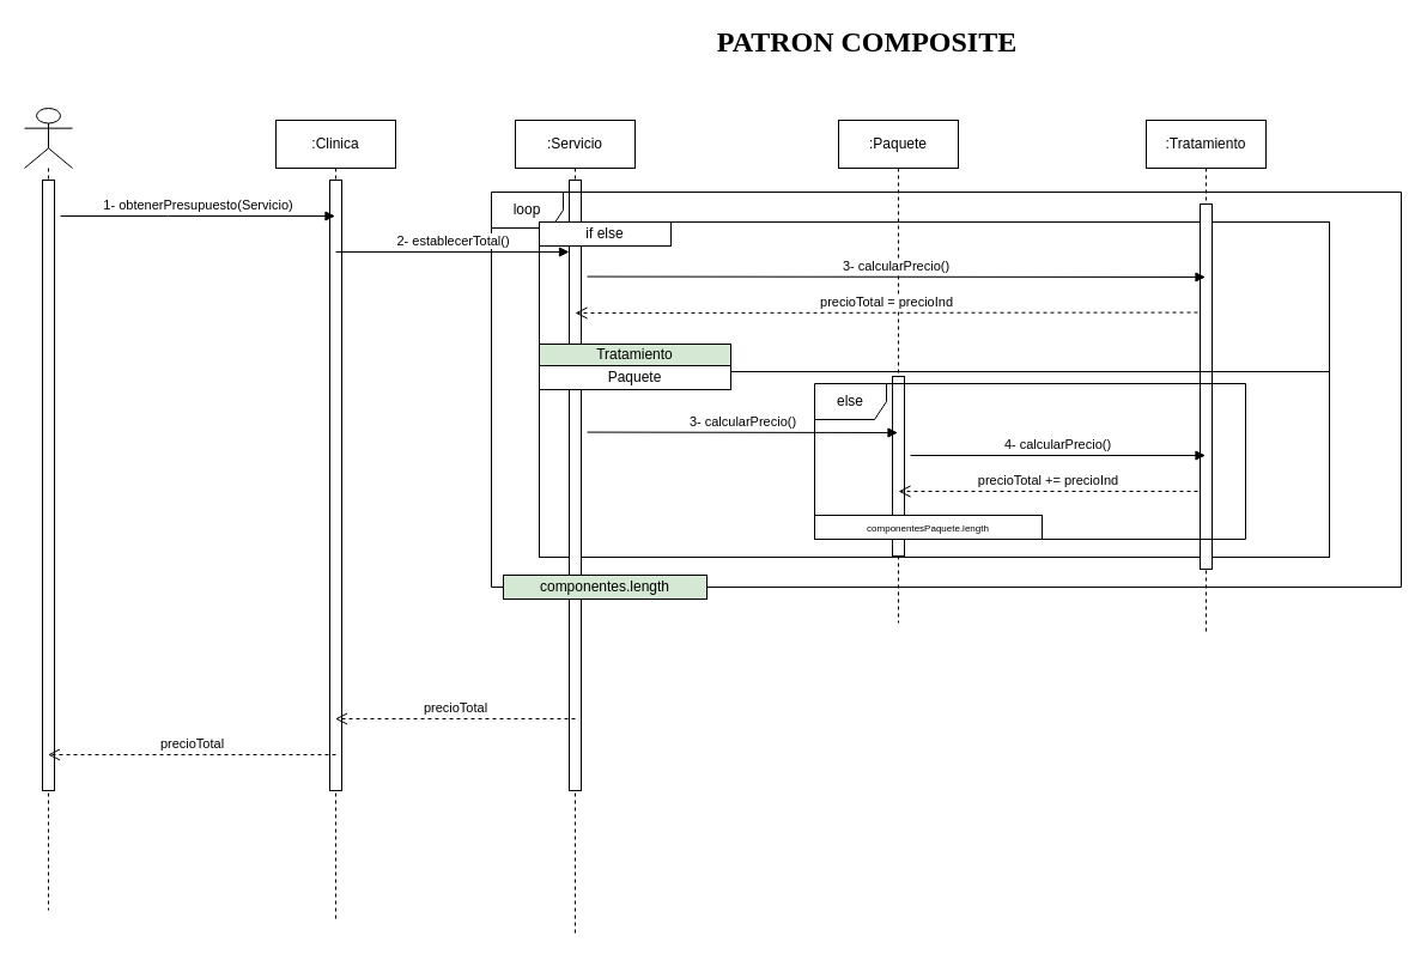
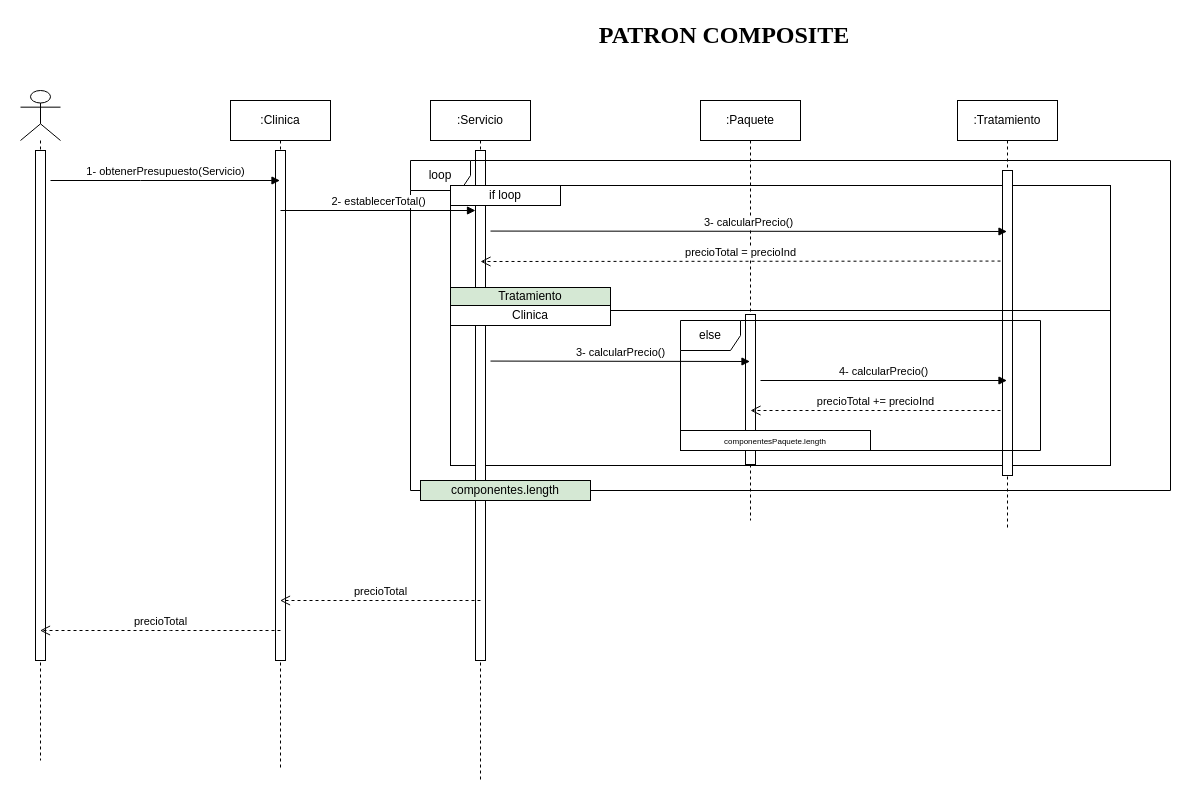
  <mxCell id="0" />
  <mxCell id="1" parent="0" />
  <mxCell id="2" value="" style="html=1;whiteSpace=wrap;" vertex="1" parent="1"><mxGeometry x="450" y="185" width="660" height="280" as="geometry" /></mxCell>
  <mxCell id="3" value="&lt;h1&gt;&lt;font face=&quot;Comic Sans MS&quot;&gt;PATRON COMPOSITE&lt;/font&gt;&lt;/h1&gt;" style="text;html=1;strokeColor=none;fillColor=none;align=center;verticalAlign=middle;whiteSpace=wrap;rounded=0;" vertex="1" parent="1"><mxGeometry x="549" y="20" width="350" height="30" as="geometry" /></mxCell>
  <mxCell id="4" value=":Clinica" style="shape=umlLifeline;perimeter=lifelinePerimeter;whiteSpace=wrap;html=1;container=1;dropTarget=0;collapsible=0;recursiveResize=0;outlineConnect=0;portConstraint=eastwest;newEdgeStyle={&quot;edgeStyle&quot;:&quot;elbowEdgeStyle&quot;,&quot;elbow&quot;:&quot;vertical&quot;,&quot;curved&quot;:0,&quot;rounded&quot;:0};" vertex="1" parent="1"><mxGeometry x="230" y="100" width="100" height="670" as="geometry" /></mxCell>
  <mxCell id="5" value="" style="html=1;points=[];perimeter=orthogonalPerimeter;outlineConnect=0;targetShapes=umlLifeline;portConstraint=eastwest;newEdgeStyle={&quot;edgeStyle&quot;:&quot;elbowEdgeStyle&quot;,&quot;elbow&quot;:&quot;vertical&quot;,&quot;curved&quot;:0,&quot;rounded&quot;:0};" vertex="1" parent="4"><mxGeometry x="45" y="50" width="10" height="510" as="geometry" /></mxCell>
  <mxCell id="6" value="" style="shape=umlLifeline;perimeter=lifelinePerimeter;whiteSpace=wrap;html=1;container=1;dropTarget=0;collapsible=0;recursiveResize=0;outlineConnect=0;portConstraint=eastwest;newEdgeStyle={&quot;edgeStyle&quot;:&quot;elbowEdgeStyle&quot;,&quot;elbow&quot;:&quot;vertical&quot;,&quot;curved&quot;:0,&quot;rounded&quot;:0};participant=umlActor;size=50;" vertex="1" parent="1"><mxGeometry x="20" y="90" width="40" height="670" as="geometry" /></mxCell>
  <mxCell id="7" value="" style="html=1;points=[];perimeter=orthogonalPerimeter;outlineConnect=0;targetShapes=umlLifeline;portConstraint=eastwest;newEdgeStyle={&quot;edgeStyle&quot;:&quot;elbowEdgeStyle&quot;,&quot;elbow&quot;:&quot;vertical&quot;,&quot;curved&quot;:0,&quot;rounded&quot;:0};" vertex="1" parent="6"><mxGeometry x="15" y="60" width="10" height="510" as="geometry" /></mxCell>
  <mxCell id="8" value="1- obtenerPresupuesto(Servicio)" style="html=1;verticalAlign=bottom;endArrow=block;edgeStyle=elbowEdgeStyle;elbow=vertical;curved=0;rounded=0;" edge="1" parent="1" target="4"><mxGeometry width="80" relative="1" as="geometry"><mxPoint x="50" y="180" as="sourcePoint" /><mxPoint x="190" y="180" as="targetPoint" /></mxGeometry></mxCell>
  <mxCell id="9" value=":Servicio" style="shape=umlLifeline;perimeter=lifelinePerimeter;whiteSpace=wrap;html=1;container=1;dropTarget=0;collapsible=0;recursiveResize=0;outlineConnect=0;portConstraint=eastwest;newEdgeStyle={&quot;edgeStyle&quot;:&quot;elbowEdgeStyle&quot;,&quot;elbow&quot;:&quot;vertical&quot;,&quot;curved&quot;:0,&quot;rounded&quot;:0};" vertex="1" parent="1"><mxGeometry x="430" y="100" width="100" height="680" as="geometry" /></mxCell>
  <mxCell id="10" value="" style="html=1;points=[];perimeter=orthogonalPerimeter;outlineConnect=0;targetShapes=umlLifeline;portConstraint=eastwest;newEdgeStyle={&quot;edgeStyle&quot;:&quot;elbowEdgeStyle&quot;,&quot;elbow&quot;:&quot;vertical&quot;,&quot;curved&quot;:0,&quot;rounded&quot;:0};" vertex="1" parent="9"><mxGeometry x="45" y="50" width="10" height="510" as="geometry" /></mxCell>
  <mxCell id="11" value=":Paquete" style="shape=umlLifeline;perimeter=lifelinePerimeter;whiteSpace=wrap;html=1;container=1;dropTarget=0;collapsible=0;recursiveResize=0;outlineConnect=0;portConstraint=eastwest;newEdgeStyle={&quot;edgeStyle&quot;:&quot;elbowEdgeStyle&quot;,&quot;elbow&quot;:&quot;vertical&quot;,&quot;curved&quot;:0,&quot;rounded&quot;:0};" vertex="1" parent="1"><mxGeometry x="700" y="100" width="100" height="420" as="geometry" /></mxCell>
  <mxCell id="12" value="" style="html=1;points=[];perimeter=orthogonalPerimeter;outlineConnect=0;targetShapes=umlLifeline;portConstraint=eastwest;newEdgeStyle={&quot;edgeStyle&quot;:&quot;elbowEdgeStyle&quot;,&quot;elbow&quot;:&quot;vertical&quot;,&quot;curved&quot;:0,&quot;rounded&quot;:0};" vertex="1" parent="11"><mxGeometry x="45" y="214" width="10" height="150" as="geometry" /></mxCell>
  <mxCell id="13" value=":Tratamiento" style="shape=umlLifeline;perimeter=lifelinePerimeter;whiteSpace=wrap;html=1;container=1;dropTarget=0;collapsible=0;recursiveResize=0;outlineConnect=0;portConstraint=eastwest;newEdgeStyle={&quot;edgeStyle&quot;:&quot;elbowEdgeStyle&quot;,&quot;elbow&quot;:&quot;vertical&quot;,&quot;curved&quot;:0,&quot;rounded&quot;:0};" vertex="1" parent="1"><mxGeometry x="957" y="100" width="100" height="430" as="geometry" /></mxCell>
  <mxCell id="14" value="" style="html=1;points=[];perimeter=orthogonalPerimeter;outlineConnect=0;targetShapes=umlLifeline;portConstraint=eastwest;newEdgeStyle={&quot;edgeStyle&quot;:&quot;elbowEdgeStyle&quot;,&quot;elbow&quot;:&quot;vertical&quot;,&quot;curved&quot;:0,&quot;rounded&quot;:0};" vertex="1" parent="13"><mxGeometry x="45" y="70" width="10" height="305" as="geometry" /></mxCell>
  <mxCell id="15" value="loop" style="shape=umlFrame;whiteSpace=wrap;html=1;pointerEvents=0;" vertex="1" parent="1"><mxGeometry x="410" y="160" width="760" height="330" as="geometry" /></mxCell>
  <mxCell id="16" value="&lt;div&gt;&lt;font style=&quot;font-size: 8px;&quot;&gt;componentesPaquete.length&lt;/font&gt;&lt;/div&gt;" style="html=1;whiteSpace=wrap;" vertex="1" parent="1"><mxGeometry x="680" y="430" width="190" height="20" as="geometry" /></mxCell>
  <mxCell id="17" value="" style="line;strokeWidth=1;fillColor=none;align=left;verticalAlign=middle;spacingTop=-1;spacingLeft=3;spacingRight=3;rotatable=0;labelPosition=right;points=[];portConstraint=eastwest;strokeColor=inherit;" vertex="1" parent="1"><mxGeometry x="450" y="306" width="660" height="8" as="geometry" /></mxCell>
- <mxCell id="18" value="Paquete" style="html=1;whiteSpace=wrap;" vertex="1" parent="1"><mxGeometry x="450" y="305" width="160" height="20" as="geometry" /></mxCell>
+ <mxCell id="18" value="Clinica" style="html=1;whiteSpace=wrap;" vertex="1" parent="1"><mxGeometry x="450" y="305" width="160" height="20" as="geometry" /></mxCell>
  <mxCell id="19" value="Tratamiento" style="html=1;whiteSpace=wrap;fillColor=#d5e8d4;" vertex="1" parent="1"><mxGeometry x="450" y="287" width="160" height="18" as="geometry" /></mxCell>
  <mxCell id="20" value="precioTotal" style="html=1;verticalAlign=bottom;endArrow=open;dashed=1;endSize=8;edgeStyle=elbowEdgeStyle;elbow=vertical;curved=0;rounded=0;" edge="1" parent="1" target="4"><mxGeometry relative="1" as="geometry"><mxPoint x="480" y="600" as="sourcePoint" /><mxPoint x="400" y="600" as="targetPoint" /></mxGeometry></mxCell>
- <mxCell id="21" value="if else" style="html=1;whiteSpace=wrap;" vertex="1" parent="1"><mxGeometry x="450" y="185" width="110" height="20" as="geometry" /></mxCell>
+ <mxCell id="21" value="if loop" style="html=1;whiteSpace=wrap;" vertex="1" parent="1"><mxGeometry x="450" y="185" width="110" height="20" as="geometry" /></mxCell>
  <mxCell id="22" value="2- establecerTotal()" style="html=1;verticalAlign=bottom;endArrow=block;edgeStyle=elbowEdgeStyle;elbow=vertical;curved=0;rounded=0;" edge="1" parent="1" target="10"><mxGeometry width="80" relative="1" as="geometry"><mxPoint x="280" y="210" as="sourcePoint" /><mxPoint x="360" y="210" as="targetPoint" /></mxGeometry></mxCell>
  <mxCell id="23" value="3- calcularPrecio()" style="html=1;verticalAlign=bottom;endArrow=block;edgeStyle=elbowEdgeStyle;elbow=vertical;curved=0;rounded=0;" edge="1" parent="1" target="13"><mxGeometry width="80" relative="1" as="geometry"><mxPoint x="490" y="230.57" as="sourcePoint" /><mxPoint x="570" y="230.57" as="targetPoint" /></mxGeometry></mxCell>
  <mxCell id="24" value="3- calcularPrecio()" style="html=1;verticalAlign=bottom;endArrow=block;edgeStyle=elbowEdgeStyle;elbow=vertical;curved=0;rounded=0;" edge="1" parent="1" target="11"><mxGeometry width="80" relative="1" as="geometry"><mxPoint x="490" y="360.57" as="sourcePoint" /><mxPoint x="570" y="360.57" as="targetPoint" /></mxGeometry></mxCell>
  <mxCell id="25" value="else" style="shape=umlFrame;whiteSpace=wrap;html=1;pointerEvents=0;" vertex="1" parent="1"><mxGeometry x="680" y="320" width="360" height="130" as="geometry" /></mxCell>
  <mxCell id="26" value="precioTotal = precioInd" style="html=1;verticalAlign=bottom;endArrow=open;dashed=1;endSize=8;edgeStyle=elbowEdgeStyle;elbow=vertical;curved=0;rounded=0;" edge="1" parent="1"><mxGeometry x="-0.001" relative="1" as="geometry"><mxPoint x="1000" y="260.57" as="sourcePoint" /><mxPoint x="480" y="261" as="targetPoint" /><mxPoint as="offset" /></mxGeometry></mxCell>
  <mxCell id="27" value="4- calcularPrecio()" style="html=1;verticalAlign=bottom;endArrow=block;edgeStyle=elbowEdgeStyle;elbow=vertical;curved=0;rounded=0;" edge="1" parent="1" target="13"><mxGeometry width="80" relative="1" as="geometry"><mxPoint x="760" y="380" as="sourcePoint" /><mxPoint x="840" y="380" as="targetPoint" /></mxGeometry></mxCell>
  <mxCell id="28" value="precioTotal += precioInd" style="html=1;verticalAlign=bottom;endArrow=open;dashed=1;endSize=8;edgeStyle=elbowEdgeStyle;elbow=vertical;curved=0;rounded=0;" edge="1" parent="1"><mxGeometry x="-0.001" relative="1" as="geometry"><mxPoint x="1000" y="410" as="sourcePoint" /><mxPoint x="750" y="410" as="targetPoint" /><mxPoint as="offset" /></mxGeometry></mxCell>
  <mxCell id="29" value="precioTotal" style="html=1;verticalAlign=bottom;endArrow=open;dashed=1;endSize=8;edgeStyle=elbowEdgeStyle;elbow=vertical;curved=0;rounded=0;" edge="1" parent="1" target="6"><mxGeometry relative="1" as="geometry"><mxPoint x="280" y="630" as="sourcePoint" /><mxPoint x="80" y="630" as="targetPoint" /></mxGeometry></mxCell>
  <mxCell id="30" value="componentes.length" style="html=1;whiteSpace=wrap;fillColor=#d5e8d4;" vertex="1" parent="1"><mxGeometry x="420" y="480" width="170" height="20" as="geometry" /></mxCell>
